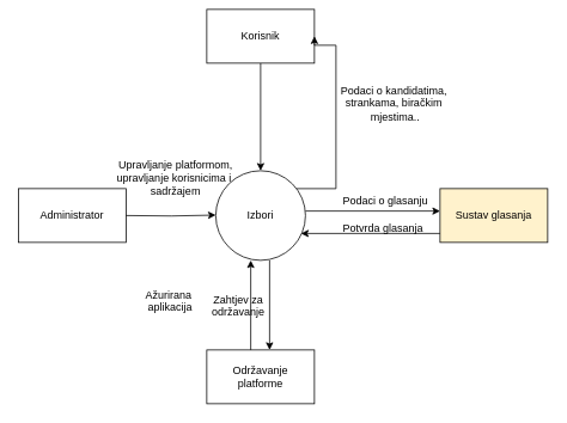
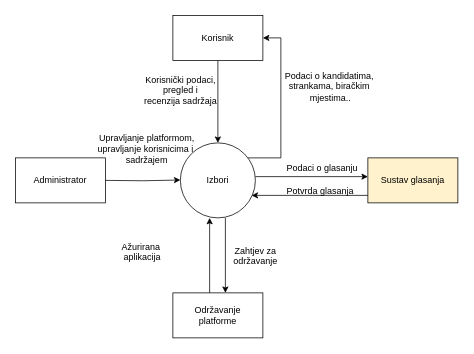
  <mxCell id="0" />
  <mxCell id="1" parent="0" />
  <mxCell id="2" value="Izbori" style="ellipse;whiteSpace=wrap;html=1;aspect=fixed;" parent="1" vertex="1"><mxGeometry x="240" y="190" width="100" height="100" as="geometry" /></mxCell>
  <mxCell id="3" value="" style="edgeStyle=orthogonalEdgeStyle;rounded=0;orthogonalLoop=1;jettySize=auto;html=1;" parent="1" source="4" target="2" edge="1"><mxGeometry relative="1" as="geometry" /></mxCell>
- <mxCell id="4" value="Korisnik" style="rounded=0;whiteSpace=wrap;html=1;" parent="1" vertex="1"><mxGeometry x="230" y="10" width="120" height="60" as="geometry" /></mxCell>
+ <mxCell id="4" value="Korisnik" style="rounded=0;whiteSpace=wrap;html=1;" parent="1" vertex="1"><mxGeometry x="230" y="20" width="120" height="60" as="geometry" /></mxCell>
+ <mxCell id="5" value="Korisnički podaci,&lt;br&gt;pregled i &lt;br&gt;recenzija sadržaja" style="text;html=1;align=center;verticalAlign=middle;resizable=0;points=[];autosize=1;strokeColor=none;fillColor=none;" parent="1" vertex="1"><mxGeometry x="180" y="90" width="120" height="60" as="geometry" /></mxCell>
  <mxCell id="6" value="" style="edgeStyle=orthogonalEdgeStyle;rounded=0;orthogonalLoop=1;jettySize=auto;html=1;entryX=1;entryY=0.5;entryDx=0;entryDy=0;" parent="1" target="4" edge="1"><mxGeometry relative="1" as="geometry"><mxPoint x="330" y="210" as="sourcePoint" /><mxPoint x="344" y="30" as="targetPoint" /><Array as="points"><mxPoint x="374" y="210" /><mxPoint x="374" y="50" /></Array></mxGeometry></mxCell>
  <mxCell id="7" value="Podaci o kandidatima,&amp;nbsp;&lt;div&gt;strankama, biračkim&amp;nbsp;&lt;/div&gt;&lt;div&gt;mjestima..&lt;/div&gt;" style="text;html=1;align=center;verticalAlign=middle;resizable=0;points=[];autosize=1;strokeColor=none;fillColor=none;" parent="1" vertex="1"><mxGeometry x="370" y="85" width="140" height="60" as="geometry" /></mxCell>
  <mxCell id="8" value="Administrator" style="rounded=0;whiteSpace=wrap;html=1;" parent="1" vertex="1"><mxGeometry x="20" y="210" width="120" height="60" as="geometry" /></mxCell>
  <mxCell id="9" value="" style="edgeStyle=orthogonalEdgeStyle;rounded=0;orthogonalLoop=1;jettySize=auto;html=1;" parent="1" edge="1"><mxGeometry relative="1" as="geometry"><mxPoint x="140" y="240" as="sourcePoint" /><mxPoint x="240" y="239.5" as="targetPoint" /></mxGeometry></mxCell>
  <mxCell id="10" value="Upravljanje platformom,&lt;br&gt;upravljanje korisnicima i&amp;nbsp;&lt;br&gt;sadržajem&lt;br&gt;&amp;nbsp;" style="text;html=1;align=center;verticalAlign=middle;resizable=0;points=[];autosize=1;strokeColor=none;fillColor=none;" parent="1" vertex="1"><mxGeometry x="120" y="170" width="150" height="70" as="geometry" /></mxCell>
  <mxCell id="11" value="Održavanje &lt;br&gt;platforme" style="rounded=0;whiteSpace=wrap;html=1;" parent="1" vertex="1"><mxGeometry x="230" y="390" width="120" height="60" as="geometry" /></mxCell>
  <mxCell id="12" value="" style="edgeStyle=orthogonalEdgeStyle;rounded=0;orthogonalLoop=1;jettySize=auto;html=1;" parent="1" edge="1"><mxGeometry relative="1" as="geometry"><mxPoint x="300" y="290" as="sourcePoint" /><mxPoint x="300" y="390" as="targetPoint" /></mxGeometry></mxCell>
  <mxCell id="13" value="" style="edgeStyle=orthogonalEdgeStyle;rounded=0;orthogonalLoop=1;jettySize=auto;html=1;" parent="1" edge="1"><mxGeometry relative="1" as="geometry"><mxPoint x="279" y="390" as="sourcePoint" /><mxPoint x="279" y="290" as="targetPoint" /></mxGeometry></mxCell>
  <mxCell id="14" value="&lt;div style=&quot;text-align: center;&quot;&gt;&lt;span style=&quot;background-color: initial;&quot;&gt;Ažurirana&amp;nbsp;&lt;/span&gt;&lt;/div&gt;&lt;div style=&quot;text-align: center;&quot;&gt;&lt;span style=&quot;background-color: initial;&quot;&gt;aplikacija&lt;/span&gt;&lt;/div&gt;" style="text;whiteSpace=wrap;html=1;" parent="1" vertex="1"><mxGeometry x="160" y="315" width="60" height="40" as="geometry" /></mxCell>
- <mxCell id="15" value="&lt;div style=&quot;text-align: center;&quot;&gt;Zahtjev za održavanje&lt;/div&gt;" style="text;whiteSpace=wrap;html=1;" parent="1" vertex="1"><mxGeometry x="234" y="320" width="60" height="40" as="geometry" /></mxCell>
+ <mxCell id="15" value="&lt;div style=&quot;text-align: center;&quot;&gt;Zahtjev za održavanje&lt;/div&gt;" style="text;whiteSpace=wrap;html=1;" parent="1" vertex="1"><mxGeometry x="309" y="320" width="60" height="40" as="geometry" /></mxCell>
  <mxCell id="16" value="Sustav glasanja" style="rounded=0;whiteSpace=wrap;html=1;fillColor=#fff2cc;" parent="1" vertex="1"><mxGeometry x="490" y="210" width="120" height="60" as="geometry" /></mxCell>
  <mxCell id="17" value="" style="edgeStyle=orthogonalEdgeStyle;rounded=0;orthogonalLoop=1;jettySize=auto;html=1;exitX=1;exitY=0.5;exitDx=0;exitDy=0;" parent="1" edge="1"><mxGeometry relative="1" as="geometry"><mxPoint x="340" y="235" as="sourcePoint" /><mxPoint x="490" y="235" as="targetPoint" /></mxGeometry></mxCell>
  <mxCell id="18" value="&lt;div style=&quot;text-align: center;&quot;&gt;Podaci o glasanju&lt;/div&gt;" style="text;whiteSpace=wrap;html=1;" parent="1" vertex="1"><mxGeometry x="380" y="210" width="100" height="20" as="geometry" /></mxCell>
  <mxCell id="19" value="" style="edgeStyle=orthogonalEdgeStyle;rounded=0;orthogonalLoop=1;jettySize=auto;html=1;" parent="1" edge="1"><mxGeometry relative="1" as="geometry"><mxPoint x="490" y="260" as="sourcePoint" /><mxPoint x="335" y="260" as="targetPoint" /></mxGeometry></mxCell>
  <mxCell id="20" value="&lt;div style=&quot;text-align: center;&quot;&gt;Potvrda glasanja&lt;/div&gt;" style="text;whiteSpace=wrap;html=1;" parent="1" vertex="1"><mxGeometry x="380" y="240" width="100" height="20" as="geometry" /></mxCell>
